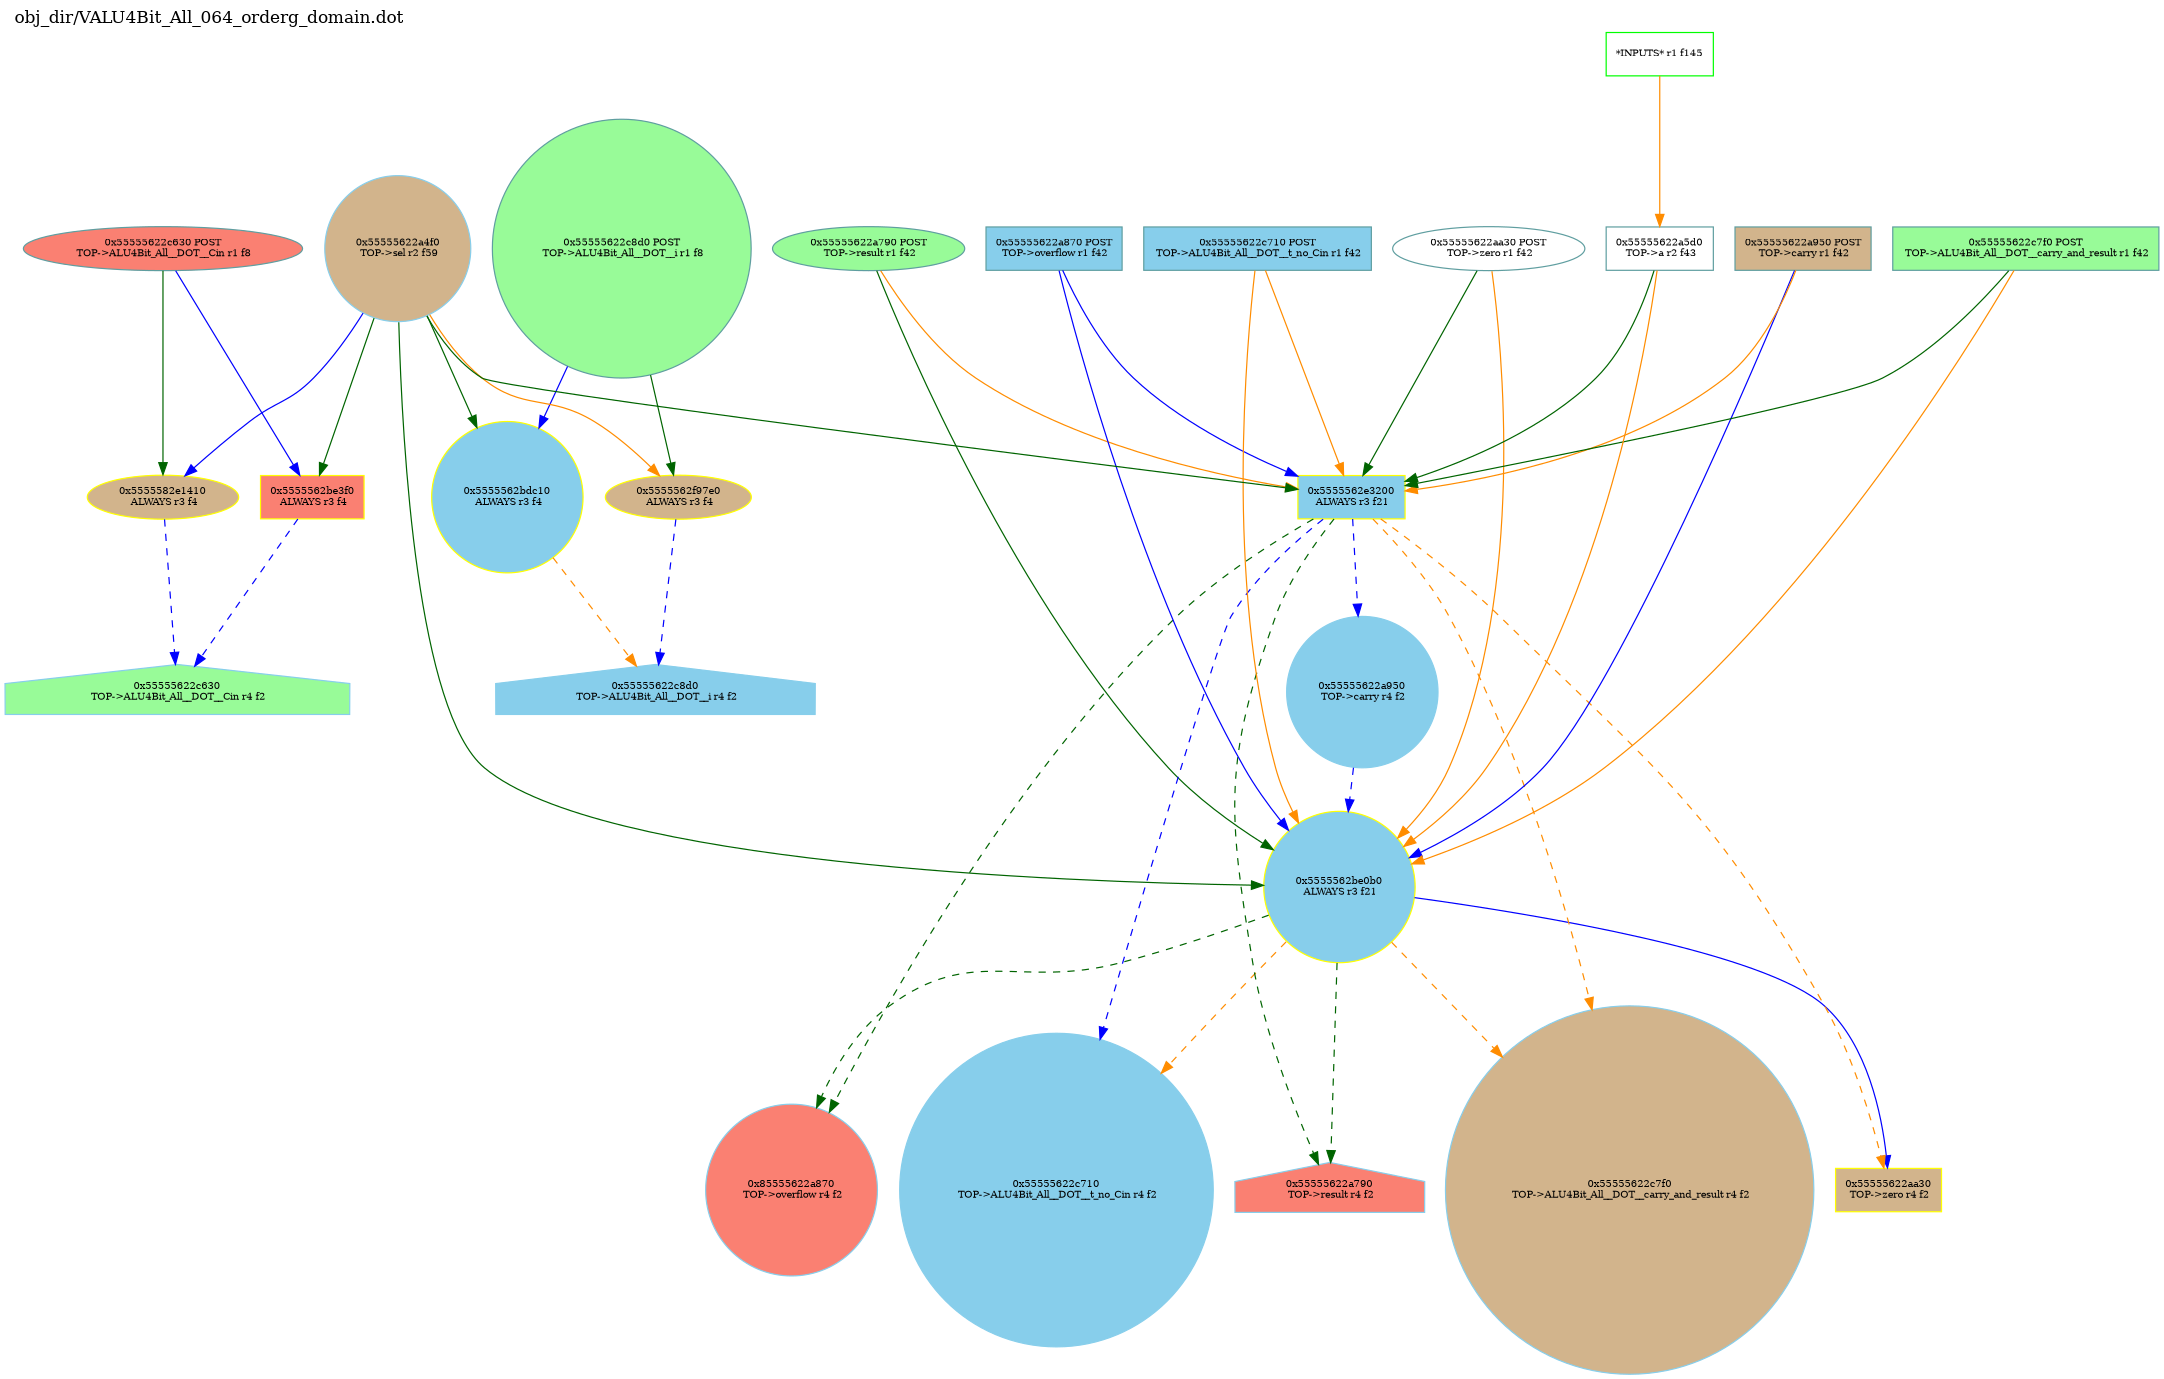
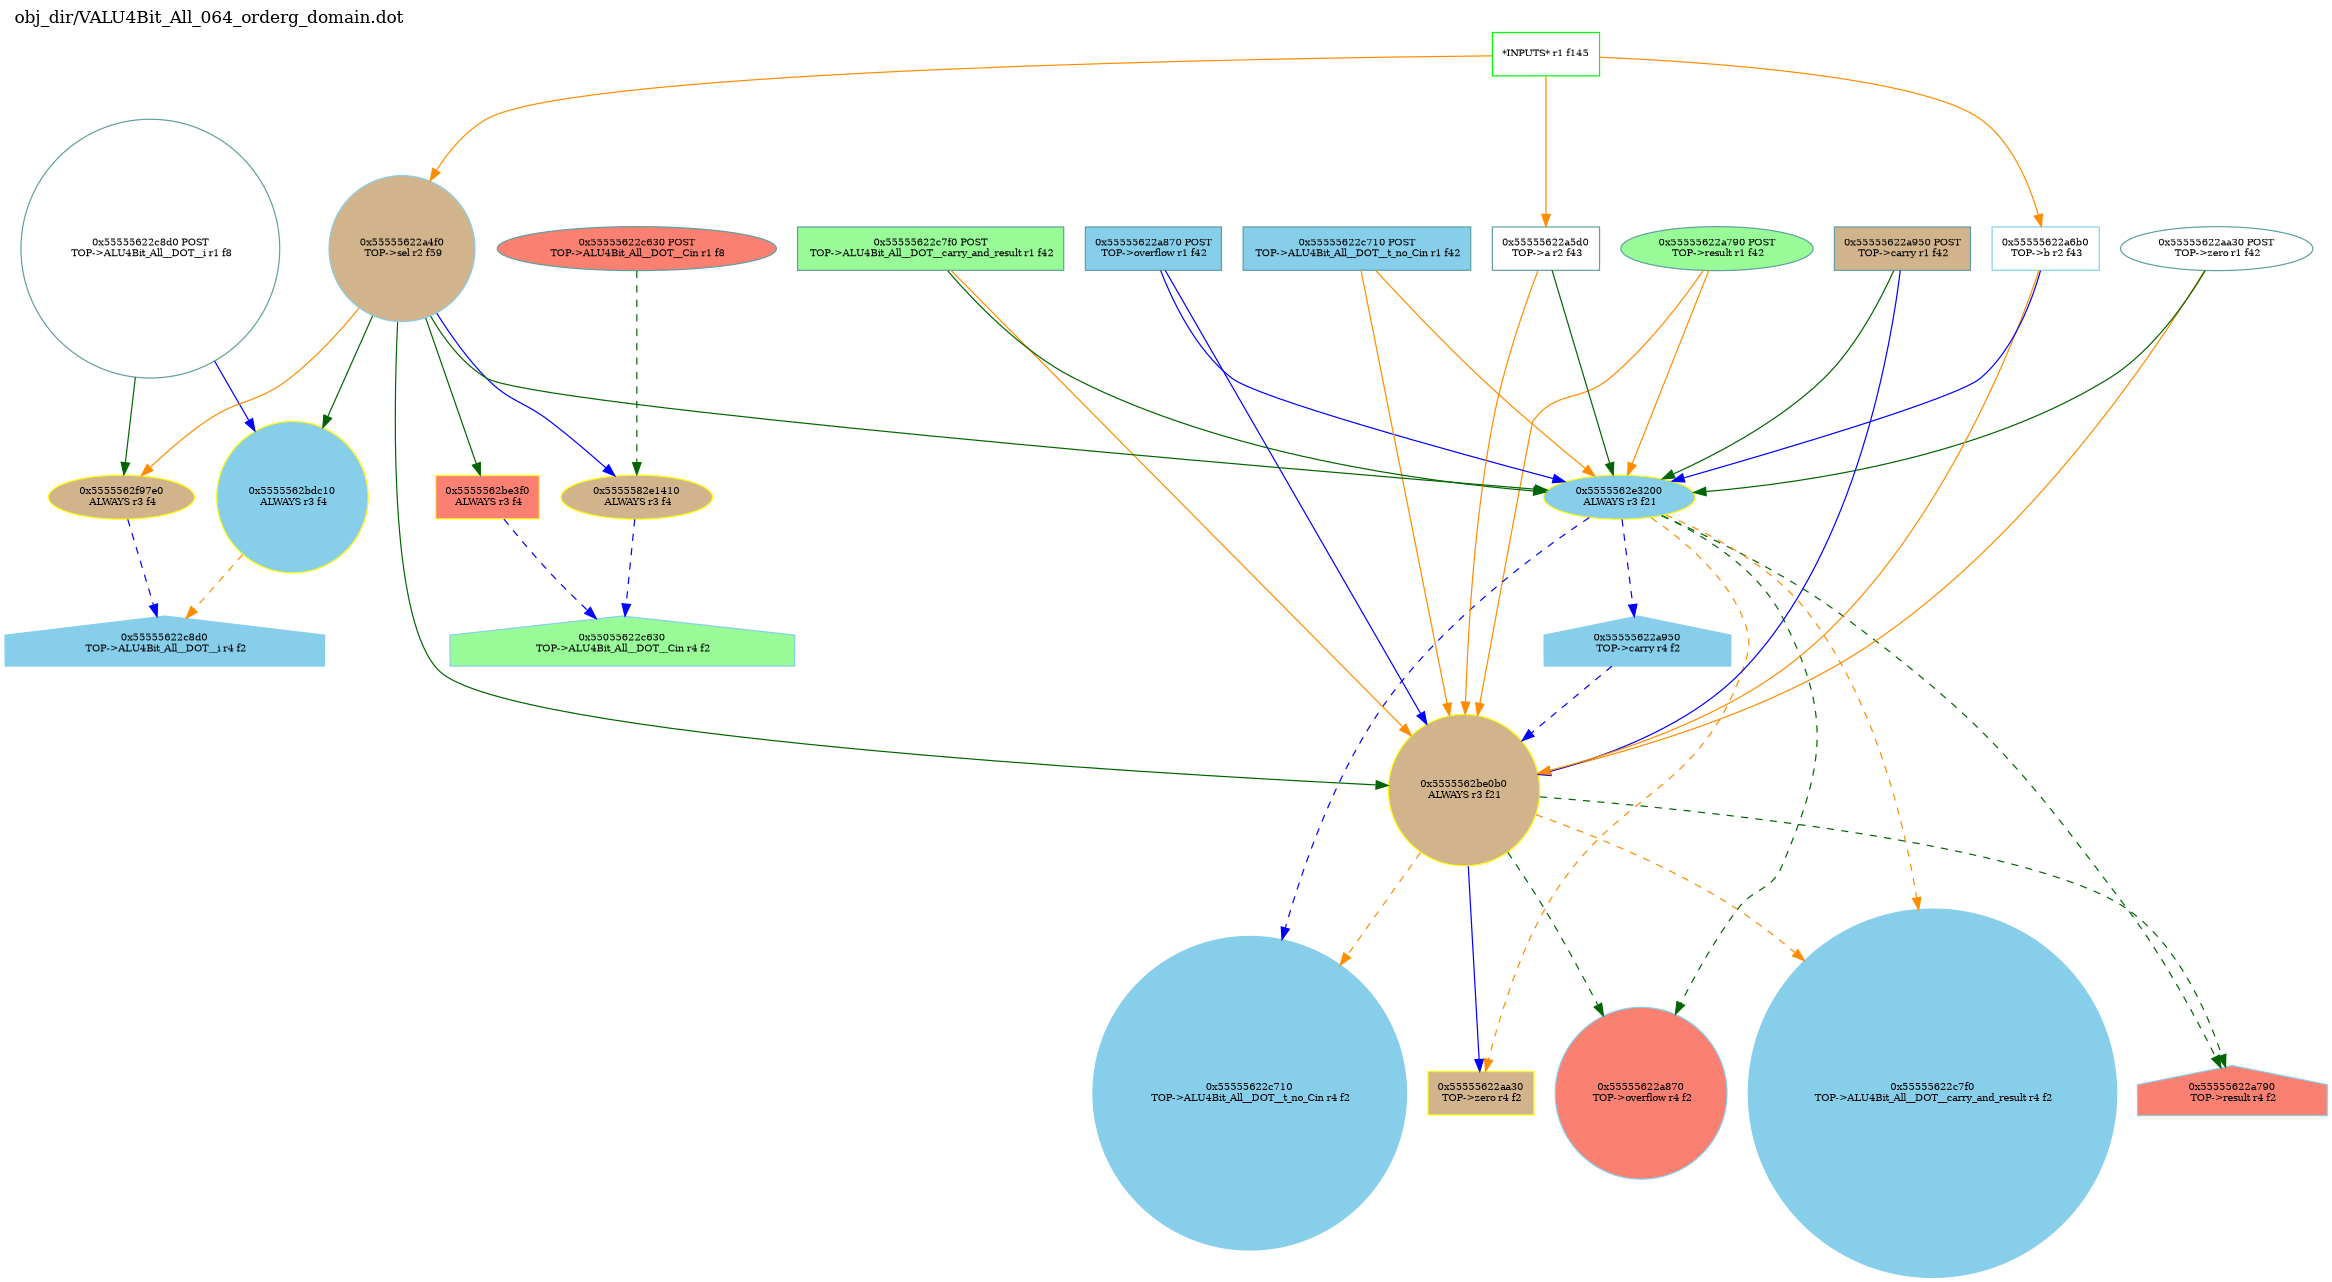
  digraph {
    label="obj_dir/VALU4Bit_All_064_orderg_domain.dot"
    labeljust=l
    labelloc=t
    rankdir=TB
    node [color=CadetBlue fillcolor=tan fontsize=8 shape=box style=filled]
    edge [color=darkorange fontsize=8 weight=1]
    n1 [fillcolor=salmon label="0x55555622c630 POST\n TOP->ALU4Bit_All__DOT__Cin r1 f8" shape=ellipse]
    n2 [color=yellow fillcolor=salmon label="0x5555562be3f0\n ALWAYS r3 f4"]
    n3 [color=yellow label="0x5555582e1410\n ALWAYS r3 f4" shape=ellipse]
-   n4 [color=skyblue fillcolor=palegreen label="0x55555622c630\n TOP->ALU4Bit_All__DOT__Cin r4 f2" shape=house]
-   n5 [fillcolor=palegreen label="0x55555622c8d0 POST\n TOP->ALU4Bit_All__DOT__i r1 f8" shape=circle]
+   n4 [color=skyblue fillcolor=palegreen label="0x55055622c630\n TOP->ALU4Bit_All__DOT__Cin r4 f2" shape=house]
+   n5 [fillcolor=white label="0x55555622c8d0 POST\n TOP->ALU4Bit_All__DOT__i r1 f8" shape=circle]
    n6 [color=yellow fillcolor=skyblue label="0x5555562bdc10\n ALWAYS r3 f4" shape=circle]
    n7 [color=yellow label="0x5555562f97e0\n ALWAYS r3 f4" shape=ellipse]
    n8 [color=skyblue fillcolor=skyblue label="0x55555622c8d0\n TOP->ALU4Bit_All__DOT__i r4 f2" shape=house]
    n9 [fillcolor=palegreen label="0x55555622a790 POST\n TOP->result r1 f42" shape=ellipse]
-   n10 [color=yellow fillcolor=skyblue label="0x5555562be0b0\n ALWAYS r3 f21" shape=circle]
-   n11 [color=yellow fillcolor=skyblue label="0x5555562e3200\n ALWAYS r3 f21"]
+   n10 [color=yellow label="0x5555562be0b0\n ALWAYS r3 f21" shape=circle]
+   n11 [color=yellow fillcolor=skyblue label="0x5555562e3200\n ALWAYS r3 f21" shape=ellipse]
    n12 [color=skyblue fillcolor=salmon label="0x55555622a790\n TOP->result r4 f2" shape=house]
    n13 [color=yellow label="0x55555622aa30\n TOP->zero r4 f2"]
-   n14 [color=skyblue fillcolor=salmon label="0x85555622a870\n TOP->overflow r4 f2" shape=circle]
+   n14 [color=skyblue fillcolor=salmon label="0x55555622a870\n TOP->overflow r4 f2" shape=circle]
    n15 [color=skyblue fillcolor=skyblue label="0x55555622c710\n TOP->ALU4Bit_All__DOT__t_no_Cin r4 f2" shape=circle]
-   n16 [color=skyblue label="0x55555622c7f0\n TOP->ALU4Bit_All__DOT__carry_and_result r4 f2" shape=circle]
-   n17 [color=skyblue fillcolor=skyblue label="0x55555622a950\n TOP->carry r4 f2" shape=circle]
+   n16 [color=skyblue fillcolor=skyblue label="0x55555622c7f0\n TOP->ALU4Bit_All__DOT__carry_and_result r4 f2" shape=circle]
+   n17 [color=skyblue fillcolor=skyblue label="0x55555622a950\n TOP->carry r4 f2" shape=house]
    n18 [fillcolor=white label="0x55555622aa30 POST\n TOP->zero r1 f42" shape=ellipse]
    n19 [label="0x55555622a950 POST\n TOP->carry r1 f42"]
    n20 [fillcolor=skyblue label="0x55555622a870 POST\n TOP->overflow r1 f42"]
    n21 [fillcolor=skyblue label="0x55555622c710 POST\n TOP->ALU4Bit_All__DOT__t_no_Cin r1 f42"]
    n22 [fillcolor=palegreen label="0x55555622c7f0 POST\n TOP->ALU4Bit_All__DOT__carry_and_result r1 f42"]
    n23 [color=green fillcolor=white label="*INPUTS* r1 f145"]
    n24 [fillcolor=white label="0x55555622a5d0\n TOP->a r2 f43"]
+   n25 [color=skyblue fillcolor=white label="0x55555622a6b0\n TOP->b r2 f43"]
    n26 [color=skyblue label="0x55555622a4f0\n TOP->sel r2 f59" shape=circle]
-   n1 -> n2 [color=blue weight=2]
-   n1 -> n3 [color=darkgreen weight=2]
+   n1 -> n3 [color=darkgreen weight=2 style=dashed]
    n2 -> n4 [color=blue style=dashed]
    n3 -> n4 [color=blue style=dashed]
    n5 -> n6 [color=blue weight=2]
    n5 -> n7 [color=darkgreen weight=2]
    n6 -> n8 [style=dashed]
    n7 -> n8 [color=blue style=dashed]
-   n9 -> n10 [color=darkgreen weight=2]
+   n9 -> n10 [weight=2]
    n9 -> n11 [weight=2]
    n10 -> n12 [color=darkgreen style=dashed]
    n10 -> n13 [color=blue style=solid]
    n10 -> n14 [color=darkgreen style=dashed]
    n10 -> n15 [style=dashed]
    n10 -> n16 [style=dashed]
    n11 -> n12 [color=darkgreen style=dashed]
    n11 -> n13 [style=dashed]
    n11 -> n14 [color=darkgreen style=dashed]
    n11 -> n15 [color=blue style=dashed]
    n11 -> n16 [style=dashed]
    n11 -> n17 [color=blue style=dashed]
    n17 -> n10 [color=blue style=dashed]
    n18 -> n10 [weight=2]
    n18 -> n11 [color=darkgreen weight=2]
    n19 -> n10 [color=blue weight=2]
-   n19 -> n11 [weight=2]
+   n19 -> n11 [color=darkgreen weight=2]
    n20 -> n10 [color=blue weight=2]
    n20 -> n11 [color=blue weight=2]
    n21 -> n10 [weight=2]
    n21 -> n11 [weight=2]
    n22 -> n10 [weight=2]
    n22 -> n11 [color=darkgreen weight=2]
    n23 -> n24
+   n23 -> n25
+   n23 -> n26
    n24 -> n10 [weight=8]
    n24 -> n11 [color=darkgreen weight=8]
+   n25 -> n10 [weight=8]
+   n25 -> n11 [color=blue weight=8]
    n26 -> n2 [color=darkgreen weight=8]
    n26 -> n3 [color=blue weight=8]
    n26 -> n6 [color=darkgreen weight=8]
    n26 -> n7 [weight=8]
    n26 -> n10 [color=darkgreen weight=8]
    n26 -> n11 [color=darkgreen weight=8]
  }
